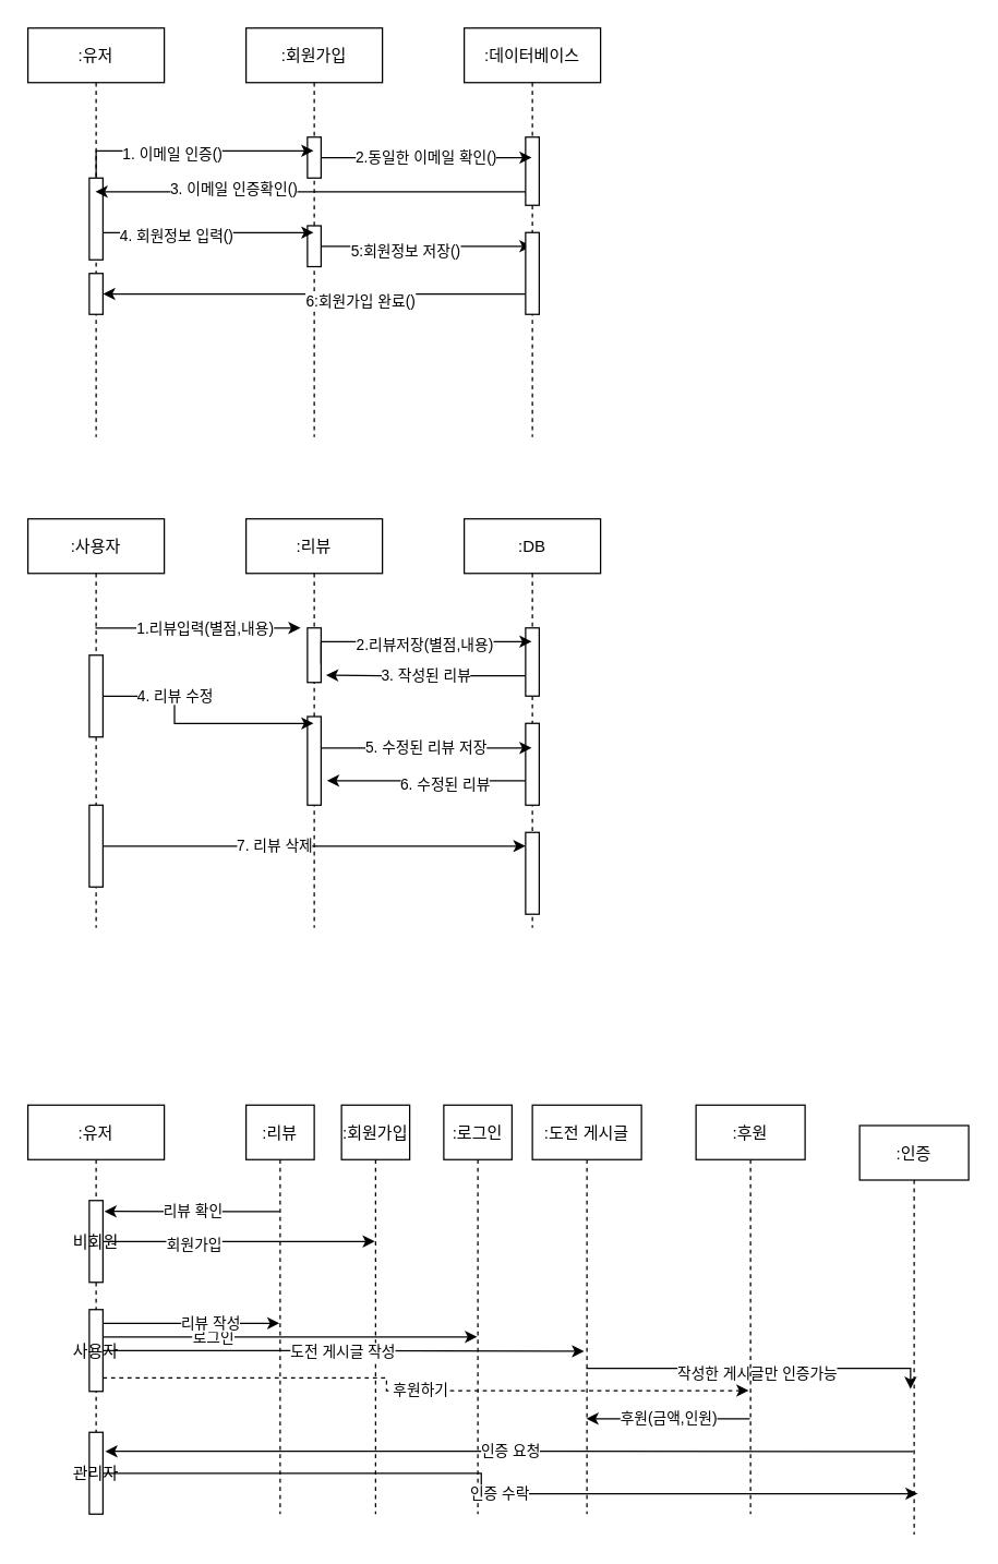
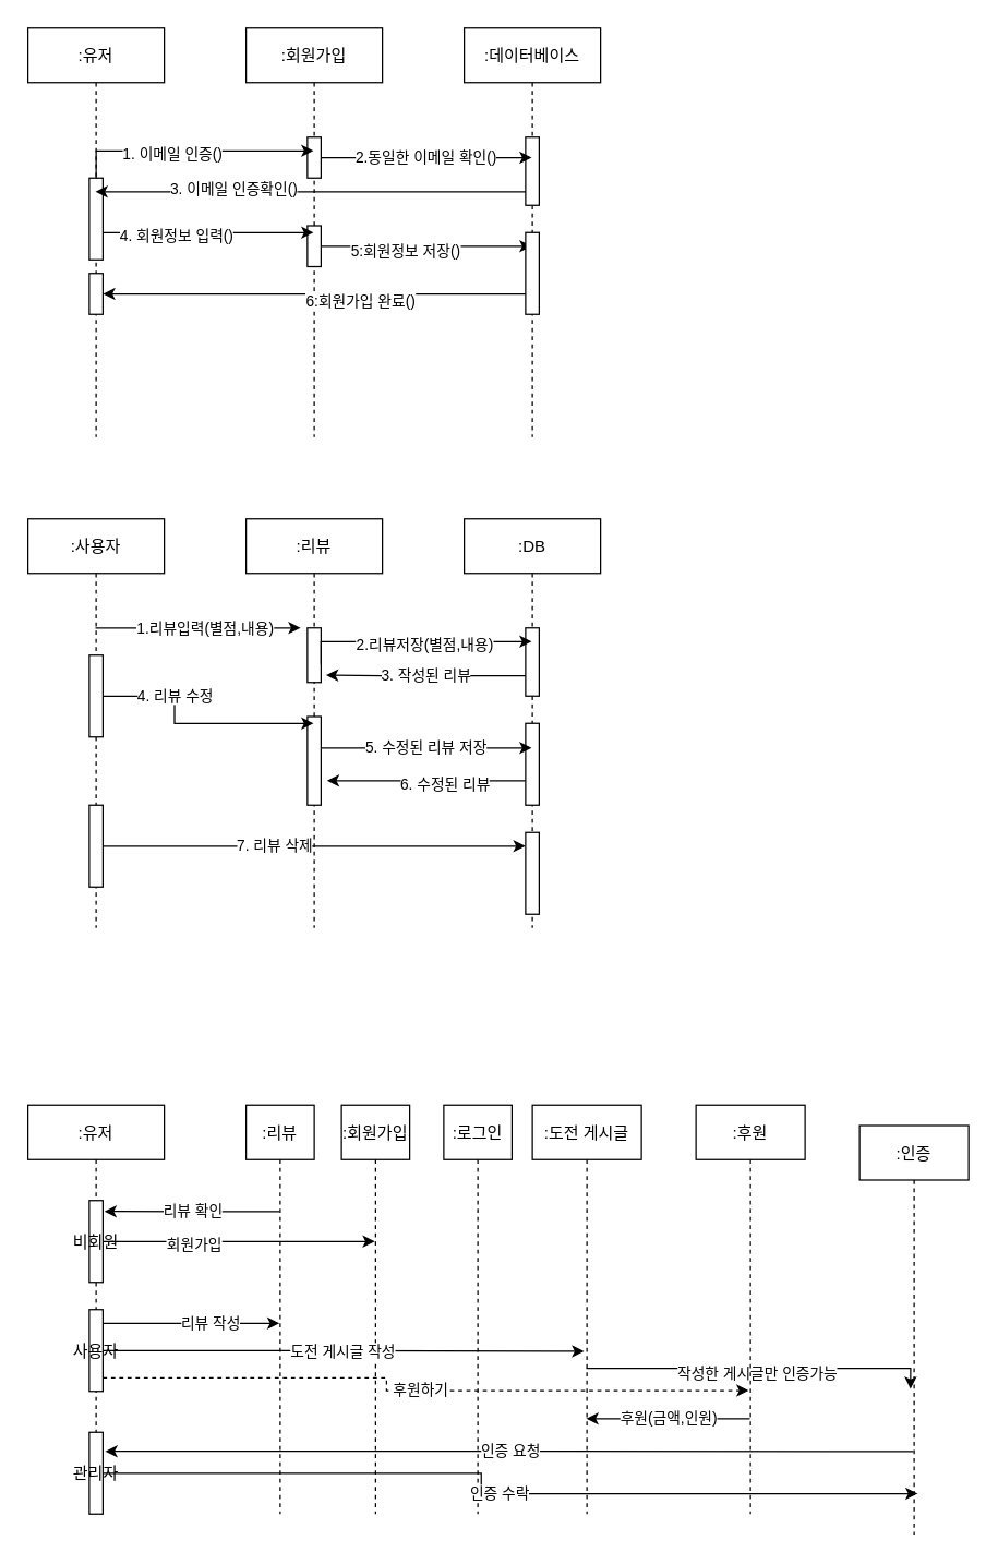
  <mxCell id="0" />
  <mxCell id="1" parent="0" />
  <mxCell id="2" value=":유저" style="shape=umlLifeline;perimeter=lifelinePerimeter;container=1;collapsible=0;recursiveResize=0;rounded=0;shadow=0;strokeWidth=1;" parent="1" vertex="1"><mxGeometry x="20" y="20" width="100" height="300" as="geometry" /></mxCell>
  <mxCell id="3" value="" style="points=[];perimeter=orthogonalPerimeter;rounded=0;shadow=0;strokeWidth=1;" vertex="1" parent="2"><mxGeometry x="45" y="110" width="10" height="60" as="geometry" /></mxCell>
  <mxCell id="4" value="" style="points=[];perimeter=orthogonalPerimeter;rounded=0;shadow=0;strokeWidth=1;" vertex="1" parent="2"><mxGeometry x="45" y="180" width="10" height="30" as="geometry" /></mxCell>
  <mxCell id="5" value=":회원가입" style="shape=umlLifeline;perimeter=lifelinePerimeter;container=1;collapsible=0;recursiveResize=0;rounded=0;shadow=0;strokeWidth=1;" parent="1" vertex="1"><mxGeometry x="180" y="20" width="100" height="300" as="geometry" /></mxCell>
  <mxCell id="6" value="" style="points=[];perimeter=orthogonalPerimeter;rounded=0;shadow=0;strokeWidth=1;" parent="5" vertex="1"><mxGeometry x="45" y="80" width="10" height="30" as="geometry" /></mxCell>
  <mxCell id="7" value="" style="points=[];perimeter=orthogonalPerimeter;rounded=0;shadow=0;strokeWidth=1;" vertex="1" parent="5"><mxGeometry x="45" y="145" width="10" height="30" as="geometry" /></mxCell>
  <mxCell id="8" value=":데이터베이스" style="shape=umlLifeline;perimeter=lifelinePerimeter;container=1;collapsible=0;recursiveResize=0;rounded=0;shadow=0;strokeWidth=1;" vertex="1" parent="1"><mxGeometry x="340" y="20" width="100" height="300" as="geometry" /></mxCell>
  <mxCell id="9" value="" style="points=[];perimeter=orthogonalPerimeter;rounded=0;shadow=0;strokeWidth=1;" vertex="1" parent="8"><mxGeometry x="45" y="80" width="10" height="50" as="geometry" /></mxCell>
  <mxCell id="10" style="edgeStyle=orthogonalEdgeStyle;rounded=0;orthogonalLoop=1;jettySize=auto;html=1;" edge="1" parent="1" source="3" target="5"><mxGeometry relative="1" as="geometry"><Array as="points"><mxPoint x="100" y="110" /><mxPoint x="100" y="110" /></Array></mxGeometry></mxCell>
  <mxCell id="11" value="1. 이메일 인증()" style="edgeLabel;html=1;align=center;verticalAlign=middle;resizable=0;points=[];" vertex="1" connectable="0" parent="10"><mxGeometry x="-0.159" y="-2" relative="1" as="geometry"><mxPoint as="offset" /></mxGeometry></mxCell>
  <mxCell id="12" value="2.동일한 이메일 확인()" style="edgeStyle=orthogonalEdgeStyle;rounded=0;orthogonalLoop=1;jettySize=auto;html=1;" edge="1" parent="1" source="6" target="8"><mxGeometry relative="1" as="geometry"><Array as="points"><mxPoint x="350" y="120" /><mxPoint x="350" y="120" /></Array></mxGeometry></mxCell>
  <mxCell id="13" style="edgeStyle=orthogonalEdgeStyle;rounded=0;orthogonalLoop=1;jettySize=auto;html=1;" edge="1" parent="1" source="9" target="2"><mxGeometry relative="1" as="geometry"><Array as="points"><mxPoint x="310" y="140" /><mxPoint x="310" y="140" /></Array></mxGeometry></mxCell>
  <mxCell id="14" value="3. 이메일 인증확인()" style="edgeLabel;html=1;align=center;verticalAlign=middle;resizable=0;points=[];" vertex="1" connectable="0" parent="13"><mxGeometry x="0.363" y="-3" relative="1" as="geometry"><mxPoint as="offset" /></mxGeometry></mxCell>
  <mxCell id="15" style="edgeStyle=orthogonalEdgeStyle;rounded=0;orthogonalLoop=1;jettySize=auto;html=1;" edge="1" parent="1" source="3" target="5"><mxGeometry relative="1" as="geometry"><Array as="points"><mxPoint x="110" y="170" /><mxPoint x="110" y="170" /></Array></mxGeometry></mxCell>
  <mxCell id="16" value="4. 회원정보 입력()" style="edgeLabel;html=1;align=center;verticalAlign=middle;resizable=0;points=[];" vertex="1" connectable="0" parent="15"><mxGeometry x="-0.314" y="-2" relative="1" as="geometry"><mxPoint as="offset" /></mxGeometry></mxCell>
  <mxCell id="17" style="edgeStyle=orthogonalEdgeStyle;rounded=0;orthogonalLoop=1;jettySize=auto;html=1;" edge="1" parent="1" source="7" target="8"><mxGeometry relative="1" as="geometry"><Array as="points"><mxPoint x="350" y="180" /><mxPoint x="350" y="180" /></Array></mxGeometry></mxCell>
  <mxCell id="18" value="5:회원정보 저장()" style="edgeLabel;html=1;align=center;verticalAlign=middle;resizable=0;points=[];" vertex="1" connectable="0" parent="17"><mxGeometry x="-0.21" y="-3" relative="1" as="geometry"><mxPoint as="offset" /></mxGeometry></mxCell>
  <mxCell id="19" style="edgeStyle=orthogonalEdgeStyle;rounded=0;orthogonalLoop=1;jettySize=auto;html=1;" edge="1" parent="1" source="21" target="4"><mxGeometry relative="1" as="geometry"><Array as="points"><mxPoint x="300" y="215" /><mxPoint x="300" y="215" /></Array></mxGeometry></mxCell>
  <mxCell id="20" value="6:회원가입 완료()" style="edgeLabel;html=1;align=center;verticalAlign=middle;resizable=0;points=[];" vertex="1" connectable="0" parent="19"><mxGeometry x="-0.213" y="5" relative="1" as="geometry"><mxPoint as="offset" /></mxGeometry></mxCell>
  <mxCell id="21" value="" style="points=[];perimeter=orthogonalPerimeter;rounded=0;shadow=0;strokeWidth=1;" vertex="1" parent="1"><mxGeometry x="385" y="170" width="10" height="60" as="geometry" /></mxCell>
  <mxCell id="22" style="edgeStyle=orthogonalEdgeStyle;rounded=0;orthogonalLoop=1;jettySize=auto;html=1;" edge="1" parent="1" source="24"><mxGeometry relative="1" as="geometry"><mxPoint x="220" y="460" as="targetPoint" /><Array as="points"><mxPoint x="220" y="460" /></Array></mxGeometry></mxCell>
  <mxCell id="23" value="1.리뷰입력(별점,내용)" style="edgeLabel;html=1;align=center;verticalAlign=middle;resizable=0;points=[];" vertex="1" connectable="0" parent="22"><mxGeometry x="0.282" y="-3" relative="1" as="geometry"><mxPoint x="-16" y="-3" as="offset" /></mxGeometry></mxCell>
  <mxCell id="24" value=":사용자" style="shape=umlLifeline;perimeter=lifelinePerimeter;container=1;collapsible=0;recursiveResize=0;rounded=0;shadow=0;strokeWidth=1;" vertex="1" parent="1"><mxGeometry x="20" y="380" width="100" height="300" as="geometry" /></mxCell>
  <mxCell id="25" value="" style="points=[];perimeter=orthogonalPerimeter;rounded=0;shadow=0;strokeWidth=1;" vertex="1" parent="24"><mxGeometry x="45" y="100" width="10" height="60" as="geometry" /></mxCell>
  <mxCell id="26" value="" style="points=[];perimeter=orthogonalPerimeter;rounded=0;shadow=0;strokeWidth=1;" vertex="1" parent="24"><mxGeometry x="45" y="210" width="10" height="60" as="geometry" /></mxCell>
  <mxCell id="27" value=":리뷰" style="shape=umlLifeline;perimeter=lifelinePerimeter;container=1;collapsible=0;recursiveResize=0;rounded=0;shadow=0;strokeWidth=1;" vertex="1" parent="1"><mxGeometry x="180" y="380" width="100" height="300" as="geometry" /></mxCell>
  <mxCell id="28" value="" style="points=[];perimeter=orthogonalPerimeter;rounded=0;shadow=0;strokeWidth=1;" vertex="1" parent="27"><mxGeometry x="45" y="80" width="10" height="40" as="geometry" /></mxCell>
  <mxCell id="29" value="" style="points=[];perimeter=orthogonalPerimeter;rounded=0;shadow=0;strokeWidth=1;" vertex="1" parent="27"><mxGeometry x="45" y="145" width="10" height="65" as="geometry" /></mxCell>
  <mxCell id="30" value=":DB" style="shape=umlLifeline;perimeter=lifelinePerimeter;container=1;collapsible=0;recursiveResize=0;rounded=0;shadow=0;strokeWidth=1;" vertex="1" parent="1"><mxGeometry x="340" y="380" width="100" height="300" as="geometry" /></mxCell>
  <mxCell id="31" value="" style="points=[];perimeter=orthogonalPerimeter;rounded=0;shadow=0;strokeWidth=1;" vertex="1" parent="30"><mxGeometry x="45" y="80" width="10" height="50" as="geometry" /></mxCell>
  <mxCell id="32" value="" style="points=[];perimeter=orthogonalPerimeter;rounded=0;shadow=0;strokeWidth=1;" vertex="1" parent="30"><mxGeometry x="45" y="230" width="10" height="60" as="geometry" /></mxCell>
  <mxCell id="33" value="" style="edgeStyle=orthogonalEdgeStyle;rounded=0;orthogonalLoop=1;jettySize=auto;html=1;exitX=1;exitY=0.667;exitDx=0;exitDy=0;exitPerimeter=0;" edge="1" parent="1" source="28" target="30"><mxGeometry relative="1" as="geometry"><Array as="points"><mxPoint x="235" y="470" /></Array></mxGeometry></mxCell>
  <mxCell id="34" value="2.리뷰저장(별점,내용)" style="edgeLabel;html=1;align=center;verticalAlign=middle;resizable=0;points=[];" vertex="1" connectable="0" parent="33"><mxGeometry x="-0.222" y="-2" relative="1" as="geometry"><mxPoint x="25" as="offset" /></mxGeometry></mxCell>
  <mxCell id="35" style="edgeStyle=orthogonalEdgeStyle;rounded=0;orthogonalLoop=1;jettySize=auto;html=1;entryX=1.433;entryY=0.723;entryDx=0;entryDy=0;entryPerimeter=0;" edge="1" parent="1" source="37" target="29"><mxGeometry relative="1" as="geometry"><Array as="points"><mxPoint x="350" y="572" /><mxPoint x="350" y="572" /></Array></mxGeometry></mxCell>
  <mxCell id="36" value="6. 수정된 리뷰" style="edgeLabel;html=1;align=center;verticalAlign=middle;resizable=0;points=[];" vertex="1" connectable="0" parent="35"><mxGeometry x="0.332" y="-2" relative="1" as="geometry"><mxPoint x="37" y="5" as="offset" /></mxGeometry></mxCell>
  <mxCell id="37" value="" style="points=[];perimeter=orthogonalPerimeter;rounded=0;shadow=0;strokeWidth=1;" vertex="1" parent="1"><mxGeometry x="385" y="530" width="10" height="60" as="geometry" /></mxCell>
  <mxCell id="38" value="3. 작성된 리뷰" style="edgeStyle=orthogonalEdgeStyle;rounded=0;orthogonalLoop=1;jettySize=auto;html=1;entryX=1.367;entryY=0.867;entryDx=0;entryDy=0;entryPerimeter=0;" edge="1" parent="1" source="31" target="28"><mxGeometry relative="1" as="geometry"><Array as="points"><mxPoint x="280" y="495" /><mxPoint x="280" y="495" /></Array></mxGeometry></mxCell>
  <mxCell id="39" style="edgeStyle=orthogonalEdgeStyle;rounded=0;orthogonalLoop=1;jettySize=auto;html=1;" edge="1" parent="1" source="25" target="27"><mxGeometry relative="1" as="geometry" /></mxCell>
  <mxCell id="40" value="4. 리뷰 수정" style="edgeLabel;html=1;align=center;verticalAlign=middle;resizable=0;points=[];" vertex="1" connectable="0" parent="39"><mxGeometry x="-0.402" y="1" relative="1" as="geometry"><mxPoint as="offset" /></mxGeometry></mxCell>
  <mxCell id="41" value="5. 수정된 리뷰 저장" style="edgeStyle=orthogonalEdgeStyle;rounded=0;orthogonalLoop=1;jettySize=auto;html=1;" edge="1" parent="1" source="29" target="30"><mxGeometry relative="1" as="geometry"><Array as="points"><mxPoint x="310" y="548" /><mxPoint x="310" y="548" /></Array></mxGeometry></mxCell>
  <mxCell id="42" style="edgeStyle=orthogonalEdgeStyle;rounded=0;orthogonalLoop=1;jettySize=auto;html=1;" edge="1" parent="1" source="26" target="32"><mxGeometry relative="1" as="geometry"><Array as="points"><mxPoint x="300" y="620" /><mxPoint x="300" y="620" /></Array></mxGeometry></mxCell>
  <mxCell id="43" value="7. 리뷰 삭제" style="edgeLabel;html=1;align=center;verticalAlign=middle;resizable=0;points=[];" vertex="1" connectable="0" parent="42"><mxGeometry x="-0.194" y="1" relative="1" as="geometry"><mxPoint as="offset" /></mxGeometry></mxCell>
  <mxCell id="44" value=":유저" style="shape=umlLifeline;perimeter=lifelinePerimeter;container=1;collapsible=0;recursiveResize=0;rounded=0;shadow=0;strokeWidth=1;" vertex="1" parent="1"><mxGeometry x="20" y="810" width="100" height="300" as="geometry" /></mxCell>
  <mxCell id="45" value="비회원" style="points=[];perimeter=orthogonalPerimeter;rounded=0;shadow=0;strokeWidth=1;" vertex="1" parent="44"><mxGeometry x="45" y="70" width="10" height="60" as="geometry" /></mxCell>
  <mxCell id="46" value="사용자" style="points=[];perimeter=orthogonalPerimeter;rounded=0;shadow=0;strokeWidth=1;" vertex="1" parent="44"><mxGeometry x="45" y="150" width="10" height="60" as="geometry" /></mxCell>
  <mxCell id="47" value="관리자" style="points=[];perimeter=orthogonalPerimeter;rounded=0;shadow=0;strokeWidth=1;" vertex="1" parent="44"><mxGeometry x="45" y="240" width="10" height="60" as="geometry" /></mxCell>
  <mxCell id="48" value="리뷰 확인" style="edgeStyle=orthogonalEdgeStyle;rounded=0;orthogonalLoop=1;jettySize=auto;html=1;entryX=1.1;entryY=0.133;entryDx=0;entryDy=0;entryPerimeter=0;" edge="1" parent="1" source="49" target="45"><mxGeometry relative="1" as="geometry"><Array as="points"><mxPoint x="140" y="888" /><mxPoint x="140" y="888" /></Array></mxGeometry></mxCell>
  <mxCell id="49" value=":리뷰" style="shape=umlLifeline;perimeter=lifelinePerimeter;container=1;collapsible=0;recursiveResize=0;rounded=0;shadow=0;strokeWidth=1;" vertex="1" parent="1"><mxGeometry x="180" y="810" width="50" height="300" as="geometry" /></mxCell>
  <mxCell id="50" value=":회원가입" style="shape=umlLifeline;perimeter=lifelinePerimeter;container=1;collapsible=0;recursiveResize=0;rounded=0;shadow=0;strokeWidth=1;" vertex="1" parent="1"><mxGeometry x="250" y="810" width="50" height="300" as="geometry" /></mxCell>
  <mxCell id="51" value=":로그인" style="shape=umlLifeline;perimeter=lifelinePerimeter;container=1;collapsible=0;recursiveResize=0;rounded=0;shadow=0;strokeWidth=1;" vertex="1" parent="1"><mxGeometry x="325" y="810" width="50" height="300" as="geometry" /></mxCell>
  <mxCell id="52" style="edgeStyle=orthogonalEdgeStyle;rounded=0;orthogonalLoop=1;jettySize=auto;html=1;entryX=0.467;entryY=0.644;entryDx=0;entryDy=0;entryPerimeter=0;" edge="1" parent="1" source="54" target="58"><mxGeometry relative="1" as="geometry"><Array as="points"><mxPoint x="480" y="1003" /><mxPoint x="480" y="1003" /></Array></mxGeometry></mxCell>
  <mxCell id="53" value="작성한 게시글만 인증가능" style="edgeLabel;html=1;align=center;verticalAlign=middle;resizable=0;points=[];" vertex="1" connectable="0" parent="52"><mxGeometry x="-0.402" y="-3" relative="1" as="geometry"><mxPoint x="49" as="offset" /></mxGeometry></mxCell>
  <mxCell id="54" value=":도전 게시글" style="shape=umlLifeline;perimeter=lifelinePerimeter;container=1;collapsible=0;recursiveResize=0;rounded=0;shadow=0;strokeWidth=1;" vertex="1" parent="1"><mxGeometry x="390" y="810" width="80" height="300" as="geometry" /></mxCell>
  <mxCell id="55" value="후원(금액,인원)" style="edgeStyle=orthogonalEdgeStyle;rounded=0;orthogonalLoop=1;jettySize=auto;html=1;" edge="1" parent="1" source="56" target="54"><mxGeometry relative="1" as="geometry"><Array as="points"><mxPoint x="480" y="1040" /><mxPoint x="480" y="1040" /></Array></mxGeometry></mxCell>
  <mxCell id="56" value=":후원" style="shape=umlLifeline;perimeter=lifelinePerimeter;container=1;collapsible=0;recursiveResize=0;rounded=0;shadow=0;strokeWidth=1;" vertex="1" parent="1"><mxGeometry x="510" y="810" width="80" height="300" as="geometry" /></mxCell>
  <mxCell id="57" value="인증 요청" style="edgeStyle=orthogonalEdgeStyle;rounded=0;orthogonalLoop=1;jettySize=auto;html=1;entryX=1.167;entryY=0.233;entryDx=0;entryDy=0;entryPerimeter=0;" edge="1" parent="1" source="58" target="47"><mxGeometry relative="1" as="geometry"><Array as="points"><mxPoint x="610" y="1064" /><mxPoint x="610" y="1064" /></Array></mxGeometry></mxCell>
  <mxCell id="58" value=":인증" style="shape=umlLifeline;perimeter=lifelinePerimeter;container=1;collapsible=0;recursiveResize=0;rounded=0;shadow=0;strokeWidth=1;" vertex="1" parent="1"><mxGeometry x="630" y="825" width="80" height="300" as="geometry" /></mxCell>
  <mxCell id="59" style="edgeStyle=orthogonalEdgeStyle;rounded=0;orthogonalLoop=1;jettySize=auto;html=1;" edge="1" parent="1" source="45" target="50"><mxGeometry relative="1" as="geometry"><Array as="points"><mxPoint x="150" y="910" /><mxPoint x="150" y="910" /></Array></mxGeometry></mxCell>
  <mxCell id="60" value="회원가입" style="edgeLabel;html=1;align=center;verticalAlign=middle;resizable=0;points=[];" vertex="1" connectable="0" parent="59"><mxGeometry x="-0.342" y="-2" relative="1" as="geometry"><mxPoint as="offset" /></mxGeometry></mxCell>
- <mxCell id="61" style="edgeStyle=orthogonalEdgeStyle;rounded=0;orthogonalLoop=1;jettySize=auto;html=1;" edge="1" parent="1" source="46" target="51"><mxGeometry relative="1" as="geometry"><Array as="points"><mxPoint x="160" y="980" /><mxPoint x="160" y="980" /></Array></mxGeometry></mxCell>
- <mxCell id="62" value="로그인" style="edgeLabel;html=1;align=center;verticalAlign=middle;resizable=0;points=[];" vertex="1" connectable="0" parent="61"><mxGeometry x="-0.42" relative="1" as="geometry"><mxPoint as="offset" /></mxGeometry></mxCell>
  <mxCell id="63" value="도전 게시글 작성" style="edgeStyle=orthogonalEdgeStyle;rounded=0;orthogonalLoop=1;jettySize=auto;html=1;entryX=0.475;entryY=0.602;entryDx=0;entryDy=0;entryPerimeter=0;" edge="1" parent="1" source="46" target="54"><mxGeometry relative="1" as="geometry" /></mxCell>
  <mxCell id="64" value="후원하기" style="edgeStyle=orthogonalEdgeStyle;rounded=0;orthogonalLoop=1;jettySize=auto;html=1;entryX=0.483;entryY=0.698;entryDx=0;entryDy=0;entryPerimeter=0;dashed=1;" edge="1" parent="1" source="46" target="56"><mxGeometry relative="1" as="geometry"><Array as="points"><mxPoint x="283" y="1010" /><mxPoint x="283" y="1019" /></Array></mxGeometry></mxCell>
  <mxCell id="65" value="인증 수락" style="edgeStyle=orthogonalEdgeStyle;rounded=0;orthogonalLoop=1;jettySize=auto;html=1;entryX=0.533;entryY=0.9;entryDx=0;entryDy=0;entryPerimeter=0;" edge="1" parent="1" source="47" target="58"><mxGeometry relative="1" as="geometry" /></mxCell>
  <mxCell id="66" style="edgeStyle=orthogonalEdgeStyle;rounded=0;orthogonalLoop=1;jettySize=auto;html=1;" edge="1" parent="1" source="46" target="49"><mxGeometry relative="1" as="geometry"><Array as="points"><mxPoint x="160" y="970" /><mxPoint x="160" y="970" /></Array></mxGeometry></mxCell>
  <mxCell id="67" value="리뷰 작성" style="edgeLabel;html=1;align=center;verticalAlign=middle;resizable=0;points=[];" vertex="1" connectable="0" parent="66"><mxGeometry x="0.2" y="1" relative="1" as="geometry"><mxPoint as="offset" /></mxGeometry></mxCell>
